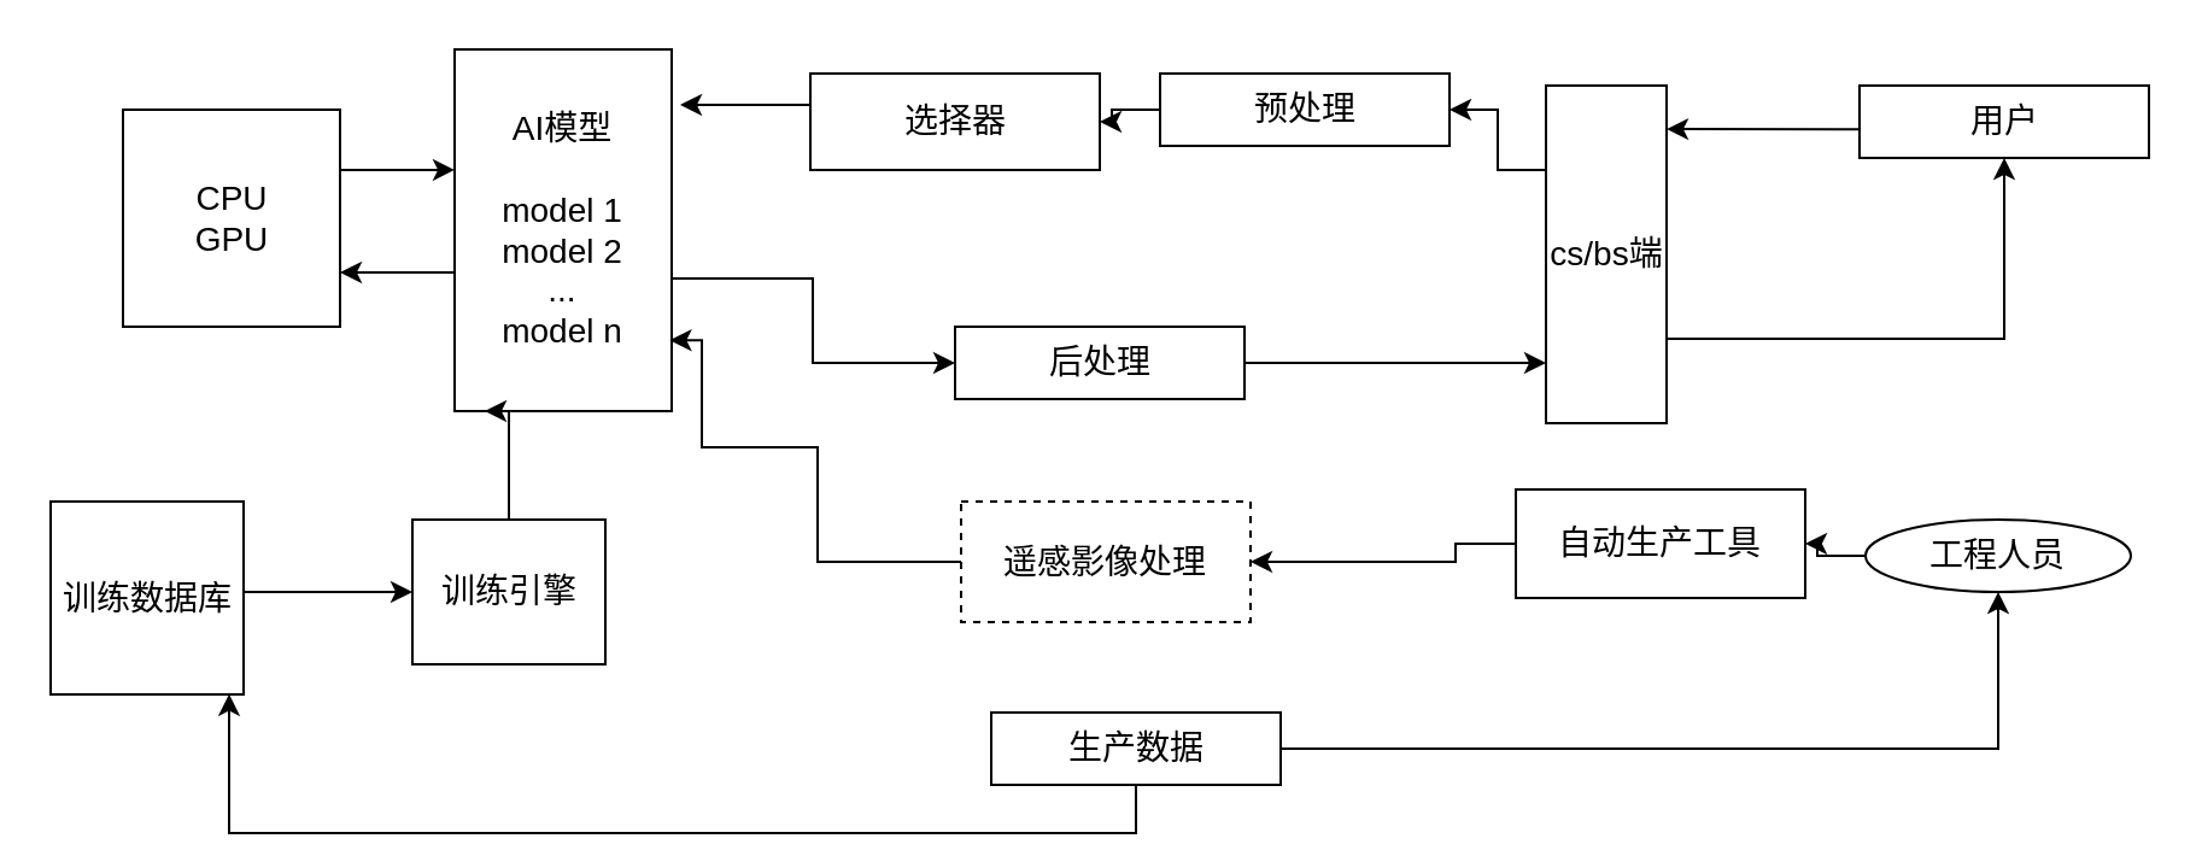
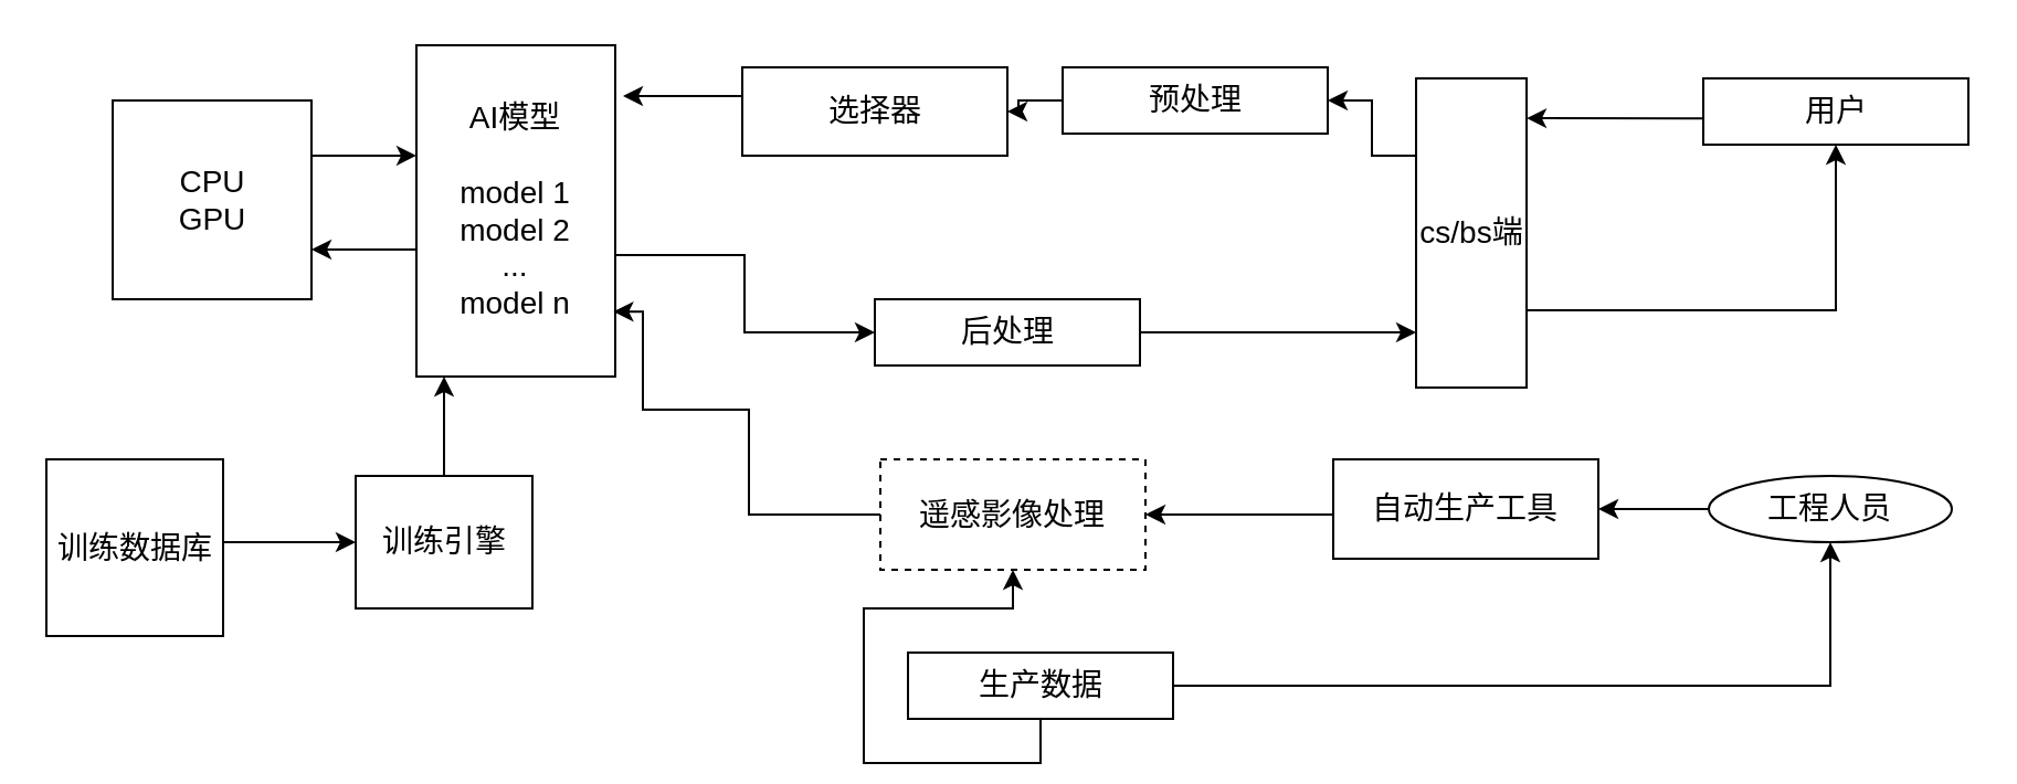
  <mxCell id="0" />
  <mxCell id="1" parent="0" />
  <mxCell id="2" style="edgeStyle=orthogonalEdgeStyle;rounded=0;orthogonalLoop=1;jettySize=auto;html=1;exitX=1;exitY=0.25;exitDx=0;exitDy=0;entryX=0;entryY=0.333;entryDx=0;entryDy=0;entryPerimeter=0;fontSize=14;" edge="1" parent="1" source="3" target="6"><mxGeometry relative="1" as="geometry"><Array as="points"><mxPoint x="140.5" y="70" /></Array></mxGeometry></mxCell>
  <mxCell id="3" value="CPU&lt;br style=&quot;font-size: 14px;&quot;&gt;GPU" style="whiteSpace=wrap;html=1;aspect=fixed;fontSize=14;" vertex="1" parent="1"><mxGeometry x="50.5" y="45" width="90" height="90" as="geometry" /></mxCell>
  <mxCell id="4" style="edgeStyle=orthogonalEdgeStyle;rounded=0;orthogonalLoop=1;jettySize=auto;html=1;exitX=0;exitY=0.5;exitDx=0;exitDy=0;entryX=1;entryY=0.75;entryDx=0;entryDy=0;fontSize=14;" edge="1" parent="1" source="6" target="3"><mxGeometry relative="1" as="geometry"><Array as="points"><mxPoint x="190.5" y="115" /></Array></mxGeometry></mxCell>
  <mxCell id="5" style="edgeStyle=orthogonalEdgeStyle;rounded=0;orthogonalLoop=1;jettySize=auto;html=1;entryX=0;entryY=0.5;entryDx=0;entryDy=0;fontSize=14;" edge="1" parent="1" target="17"><mxGeometry relative="1" as="geometry"><mxPoint x="278.5" y="115" as="sourcePoint" /><Array as="points"><mxPoint x="278.5" y="115" /><mxPoint x="336.5" y="115" /><mxPoint x="336.5" y="150" /></Array></mxGeometry></mxCell>
  <mxCell id="6" value="&lt;font style=&quot;font-size: 14px&quot;&gt;AI模型&lt;br&gt;&lt;/font&gt;&lt;br style=&quot;font-size: 14px&quot;&gt;model 1&lt;br style=&quot;font-size: 14px&quot;&gt;model 2&lt;br style=&quot;font-size: 14px&quot;&gt;...&lt;br style=&quot;font-size: 14px&quot;&gt;model n" style="rounded=0;whiteSpace=wrap;html=1;fontSize=14;" vertex="1" parent="1"><mxGeometry x="188" y="20" width="90" height="150" as="geometry" /></mxCell>
  <mxCell id="7" style="edgeStyle=orthogonalEdgeStyle;rounded=0;orthogonalLoop=1;jettySize=auto;html=1;exitX=0;exitY=0.5;exitDx=0;exitDy=0;fontSize=14;" edge="1" parent="1" source="8" target="10"><mxGeometry relative="1" as="geometry" /></mxCell>
  <mxCell id="8" value="预处理" style="rounded=0;whiteSpace=wrap;html=1;fontSize=14;" vertex="1" parent="1"><mxGeometry x="480.5" y="30" width="120" height="30" as="geometry" /></mxCell>
  <mxCell id="9" style="edgeStyle=orthogonalEdgeStyle;rounded=0;orthogonalLoop=1;jettySize=auto;html=1;exitX=0;exitY=0.5;exitDx=0;exitDy=0;fontSize=14;" edge="1" parent="1" source="10"><mxGeometry relative="1" as="geometry"><mxPoint x="281.5" y="43" as="targetPoint" /><Array as="points"><mxPoint x="335.5" y="43" /></Array></mxGeometry></mxCell>
  <mxCell id="10" value="选择器" style="rounded=0;whiteSpace=wrap;html=1;fontSize=14;" vertex="1" parent="1"><mxGeometry x="335.5" y="30" width="120" height="40" as="geometry" /></mxCell>
  <mxCell id="11" style="edgeStyle=orthogonalEdgeStyle;rounded=0;orthogonalLoop=1;jettySize=auto;html=1;exitX=0;exitY=0.5;exitDx=0;exitDy=0;entryX=1;entryY=0.129;entryDx=0;entryDy=0;entryPerimeter=0;fontSize=14;" edge="1" parent="1" source="12" target="15"><mxGeometry relative="1" as="geometry"><Array as="points"><mxPoint x="770.5" y="53" /></Array></mxGeometry></mxCell>
  <mxCell id="12" value="用户" style="rounded=0;whiteSpace=wrap;html=1;fontSize=14;" vertex="1" parent="1"><mxGeometry x="770.5" y="35" width="120" height="30" as="geometry" /></mxCell>
  <mxCell id="13" style="edgeStyle=orthogonalEdgeStyle;rounded=0;orthogonalLoop=1;jettySize=auto;html=1;exitX=0;exitY=0.25;exitDx=0;exitDy=0;entryX=1;entryY=0.5;entryDx=0;entryDy=0;fontSize=14;" edge="1" parent="1" source="15" target="8"><mxGeometry relative="1" as="geometry" /></mxCell>
  <mxCell id="14" style="edgeStyle=orthogonalEdgeStyle;rounded=0;orthogonalLoop=1;jettySize=auto;html=1;exitX=1;exitY=0.75;exitDx=0;exitDy=0;entryX=0.5;entryY=1;entryDx=0;entryDy=0;fontSize=14;" edge="1" parent="1" source="15" target="12"><mxGeometry relative="1" as="geometry" /></mxCell>
  <mxCell id="15" value="cs/bs端" style="rounded=0;whiteSpace=wrap;html=1;fontSize=14;" vertex="1" parent="1"><mxGeometry x="640.5" y="35" width="50" height="140" as="geometry" /></mxCell>
  <mxCell id="16" style="edgeStyle=orthogonalEdgeStyle;rounded=0;orthogonalLoop=1;jettySize=auto;html=1;exitX=1;exitY=0.5;exitDx=0;exitDy=0;fontSize=14;" edge="1" parent="1" source="17"><mxGeometry relative="1" as="geometry"><mxPoint x="640.5" y="150" as="targetPoint" /><Array as="points"><mxPoint x="640.5" y="150" /></Array></mxGeometry></mxCell>
  <mxCell id="17" value="后处理" style="rounded=0;whiteSpace=wrap;html=1;fontSize=14;" vertex="1" parent="1"><mxGeometry x="395.5" y="135" width="120" height="30" as="geometry" /></mxCell>
  <mxCell id="18" style="edgeStyle=orthogonalEdgeStyle;rounded=0;orthogonalLoop=1;jettySize=auto;html=1;exitX=1;exitY=0.5;exitDx=0;exitDy=0;entryX=0;entryY=0.5;entryDx=0;entryDy=0;fontSize=14;" edge="1" parent="1" source="19" target="21"><mxGeometry relative="1" as="geometry"><Array as="points"><mxPoint x="100.5" y="245" /></Array></mxGeometry></mxCell>
  <mxCell id="19" value="训练数据库" style="whiteSpace=wrap;html=1;aspect=fixed;fontSize=14;" vertex="1" parent="1"><mxGeometry x="20.5" y="207.5" width="80" height="80" as="geometry" /></mxCell>
  <mxCell id="20" style="edgeStyle=orthogonalEdgeStyle;rounded=0;orthogonalLoop=1;jettySize=auto;html=1;exitX=0.5;exitY=0;exitDx=0;exitDy=0;fontSize=14;" edge="1" parent="1" source="21"><mxGeometry relative="1" as="geometry"><mxPoint x="200.5" y="170" as="targetPoint" /><Array as="points"><mxPoint x="200.5" y="170" /></Array></mxGeometry></mxCell>
- <mxCell id="21" value="训练引擎" style="rounded=0;whiteSpace=wrap;html=1;fontSize=14;" vertex="1" parent="1"><mxGeometry x="170.5" y="215" width="80" height="60" as="geometry" /></mxCell>
+ <mxCell id="21" value="训练引擎" style="rounded=0;whiteSpace=wrap;html=1;fontSize=14;" vertex="1" parent="1"><mxGeometry x="160.5" y="215" width="80" height="60" as="geometry" /></mxCell>
  <mxCell id="22" style="edgeStyle=orthogonalEdgeStyle;rounded=0;orthogonalLoop=1;jettySize=auto;html=1;exitX=0;exitY=0.5;exitDx=0;exitDy=0;fontSize=14;" edge="1" parent="1" source="23" target="27"><mxGeometry relative="1" as="geometry"><Array as="points"><mxPoint x="603" y="232.5" /></Array></mxGeometry></mxCell>
- <mxCell id="23" value="自动生产工具" style="rounded=0;whiteSpace=wrap;html=1;fontSize=14;" vertex="1" parent="1"><mxGeometry x="628" y="202.5" width="120" height="45" as="geometry" /></mxCell>
+ <mxCell id="23" value="自动生产工具" style="rounded=0;whiteSpace=wrap;html=1;fontSize=14;" vertex="1" parent="1"><mxGeometry x="603" y="207.5" width="120" height="45" as="geometry" /></mxCell>
  <mxCell id="24" style="edgeStyle=orthogonalEdgeStyle;rounded=0;orthogonalLoop=1;jettySize=auto;html=1;exitX=0;exitY=0.5;exitDx=0;exitDy=0;fontSize=14;" edge="1" parent="1" source="25" target="23"><mxGeometry relative="1" as="geometry" /></mxCell>
  <mxCell id="25" value="工程人员" style="ellipse;whiteSpace=wrap;html=1;fontSize=14;" vertex="1" parent="1"><mxGeometry x="773" y="215" width="110" height="30" as="geometry" /></mxCell>
  <mxCell id="26" style="edgeStyle=orthogonalEdgeStyle;rounded=0;orthogonalLoop=1;jettySize=auto;html=1;exitX=0;exitY=0.5;exitDx=0;exitDy=0;entryX=0.991;entryY=0.804;entryDx=0;entryDy=0;entryPerimeter=0;fontSize=14;" edge="1" parent="1" source="27" target="6"><mxGeometry relative="1" as="geometry"><Array as="points"><mxPoint x="338.5" y="233" /><mxPoint x="338.5" y="185" /><mxPoint x="290.5" y="185" /><mxPoint x="290.5" y="141" /></Array></mxGeometry></mxCell>
  <mxCell id="27" value="遥感影像处理" style="rounded=0;whiteSpace=wrap;html=1;fontSize=14;dashed=1;" vertex="1" parent="1"><mxGeometry x="398" y="207.5" width="120" height="50" as="geometry" /></mxCell>
  <mxCell id="28" style="edgeStyle=orthogonalEdgeStyle;rounded=0;orthogonalLoop=1;jettySize=auto;html=1;exitX=1;exitY=0.5;exitDx=0;exitDy=0;entryX=0.5;entryY=1;entryDx=0;entryDy=0;fontSize=14;" edge="1" parent="1" source="30" target="25"><mxGeometry relative="1" as="geometry" /></mxCell>
- <mxCell id="29" style="edgeStyle=orthogonalEdgeStyle;rounded=0;orthogonalLoop=1;jettySize=auto;html=1;exitX=0.5;exitY=1;exitDx=0;exitDy=0;entryX=0.925;entryY=0.998;entryDx=0;entryDy=0;entryPerimeter=0;fontSize=14;" edge="1" parent="1" source="30" target="19"><mxGeometry relative="1" as="geometry" /></mxCell>
+ <mxCell id="29" style="edgeStyle=orthogonalEdgeStyle;rounded=0;orthogonalLoop=1;jettySize=auto;html=1;exitX=0.5;exitY=1;exitDx=0;exitDy=0;fontSize=14;" edge="1" parent="1" source="30" target="27"><mxGeometry relative="1" as="geometry" /></mxCell>
  <mxCell id="30" value="生产数据" style="rounded=0;whiteSpace=wrap;html=1;fontSize=14;" vertex="1" parent="1"><mxGeometry x="410.5" y="295" width="120" height="30" as="geometry" /></mxCell>
